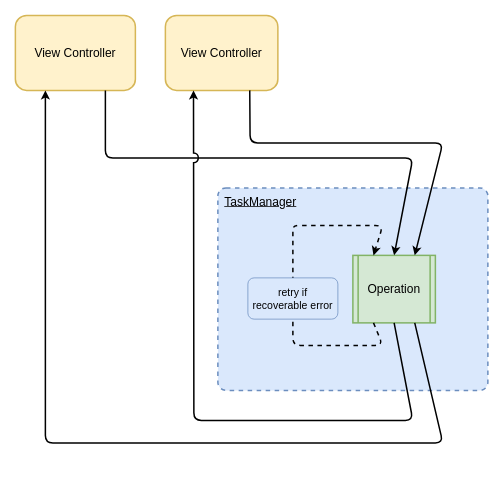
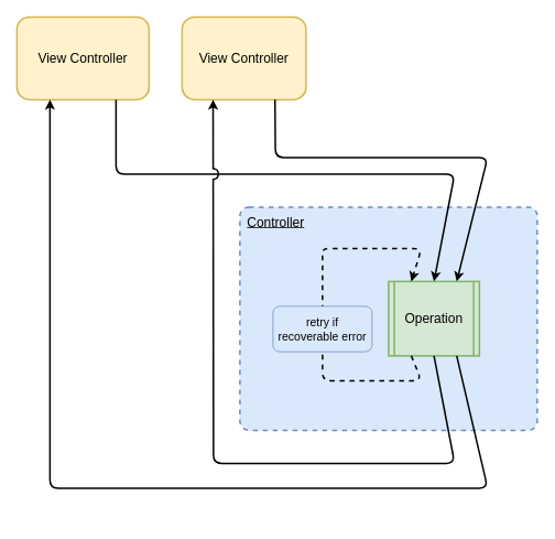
  <mxCell id="0" />
  <mxCell id="1" parent="0" />
- <mxCell id="2" value="&lt;u style=&quot;font-size: 16px;&quot;&gt;TaskManager&lt;/u&gt;" style="rounded=1;whiteSpace=wrap;html=1;shadow=0;strokeColor=#6c8ebf;fillColor=#dae8fc;align=left;labelPosition=center;verticalLabelPosition=middle;verticalAlign=top;dashed=1;fontSize=16;arcSize=4;perimeterSpacing=2;spacingTop=2;spacingLeft=7;strokeWidth=2;" parent="1" vertex="1"><mxGeometry x="290" y="250" width="360" height="270" as="geometry" /></mxCell>
+ <mxCell id="2" value="&lt;u style=&quot;font-size: 16px;&quot;&gt;Controller&lt;/u&gt;" style="rounded=1;whiteSpace=wrap;html=1;shadow=0;strokeColor=#6c8ebf;fillColor=#dae8fc;align=left;labelPosition=center;verticalLabelPosition=middle;verticalAlign=top;dashed=1;fontSize=16;arcSize=4;perimeterSpacing=2;spacingTop=2;spacingLeft=7;strokeWidth=2;" parent="1" vertex="1"><mxGeometry x="290" y="250" width="360" height="270" as="geometry" /></mxCell>
  <mxCell id="3" value="View Controller" style="rounded=1;whiteSpace=wrap;html=1;fillColor=#fff2cc;strokeColor=#d6b656;horizontal=1;fontSize=16;strokeWidth=2;" parent="1" vertex="1"><mxGeometry x="20" y="20" width="160" height="100" as="geometry" /></mxCell>
  <mxCell id="4" value="View Controller" style="rounded=1;whiteSpace=wrap;html=1;fillColor=#fff2cc;strokeColor=#d6b656;fontSize=16;strokeWidth=2;" parent="1" vertex="1"><mxGeometry x="220" y="20" width="150" height="100" as="geometry" /></mxCell>
  <mxCell id="5" value="Operation" style="shape=process;whiteSpace=wrap;html=1;backgroundOutline=1;shadow=0;strokeColor=#82b366;fillColor=#d5e8d4;size=0.062;fontSize=16;strokeWidth=2;" parent="1" vertex="1"><mxGeometry x="470" y="340" width="110" height="90" as="geometry" /></mxCell>
  <mxCell id="6" value="" style="endArrow=classic;html=1;exitX=0.75;exitY=1;exitDx=0;exitDy=0;entryX=0.75;entryY=0;entryDx=0;entryDy=0;strokeWidth=2;jumpStyle=none;" parent="1" source="4" target="5" edge="1"><mxGeometry width="50" height="50" relative="1" as="geometry"><mxPoint x="370" y="440" as="sourcePoint" /><mxPoint x="420" y="390" as="targetPoint" /><Array as="points"><mxPoint x="333" y="190" /><mxPoint x="590" y="190" /></Array></mxGeometry></mxCell>
  <mxCell id="7" value="" style="endArrow=classic;html=1;exitX=0.75;exitY=1;exitDx=0;exitDy=0;entryX=0.5;entryY=0;entryDx=0;entryDy=0;strokeWidth=2;" parent="1" source="3" target="5" edge="1"><mxGeometry width="50" height="50" relative="1" as="geometry"><mxPoint x="370" y="440" as="sourcePoint" /><mxPoint x="420" y="390" as="targetPoint" /><Array as="points"><mxPoint x="140" y="210" /><mxPoint x="550" y="210" /></Array></mxGeometry></mxCell>
  <mxCell id="8" value="" style="endArrow=classic;html=1;dashed=1;entryX=0.25;entryY=0;entryDx=0;entryDy=0;exitX=0.25;exitY=1;exitDx=0;exitDy=0;strokeWidth=2;" parent="1" source="5" target="5" edge="1"><mxGeometry width="50" height="50" relative="1" as="geometry"><mxPoint x="210" y="400" as="sourcePoint" /><mxPoint x="260" y="350" as="targetPoint" /><Array as="points"><mxPoint x="510" y="460" /><mxPoint x="390" y="460" /><mxPoint x="390" y="320" /><mxPoint x="390" y="300" /><mxPoint x="510" y="300" /></Array></mxGeometry></mxCell>
  <mxCell id="9" value="retry if &lt;br style=&quot;font-size: 14px;&quot;&gt;recoverable error" style="rounded=1;whiteSpace=wrap;html=1;shadow=0;fillColor=#dae8fc;strokeColor=#6c8ebf;fontSize=14;perimeterSpacing=0;glass=0;sketch=0;" parent="1" vertex="1"><mxGeometry x="330" y="370" width="120" height="55" as="geometry" /></mxCell>
  <mxCell id="10" value="" style="endArrow=classic;html=1;exitX=0.75;exitY=1;exitDx=0;exitDy=0;entryX=0.25;entryY=1;entryDx=0;entryDy=0;strokeWidth=2;" parent="1" source="5" target="3" edge="1"><mxGeometry width="50" height="50" relative="1" as="geometry"><mxPoint x="370" y="430" as="sourcePoint" /><mxPoint x="420" y="380" as="targetPoint" /><Array as="points"><mxPoint x="590" y="590" /><mxPoint x="60" y="590" /></Array></mxGeometry></mxCell>
  <mxCell id="11" value="" style="endArrow=classic;html=1;exitX=0.5;exitY=1;exitDx=0;exitDy=0;entryX=0.25;entryY=1;entryDx=0;entryDy=0;strokeWidth=2;jumpStyle=arc;jumpSize=11;" parent="1" source="5" target="4" edge="1"><mxGeometry width="50" height="50" relative="1" as="geometry"><mxPoint x="760" y="475" as="sourcePoint" /><mxPoint x="10" y="130" as="targetPoint" /><Array as="points"><mxPoint x="550" y="560" /><mxPoint x="258" y="560" /></Array></mxGeometry></mxCell>
  <mxCell id="12" style="edgeStyle=orthogonalEdgeStyle;rounded=0;orthogonalLoop=1;jettySize=auto;html=1;exitX=0;exitY=0;exitDx=400;exitDy=245;exitPerimeter=0;" parent="1" edge="1"><mxGeometry relative="1" as="geometry"><mxPoint x="455" y="630" as="sourcePoint" /><mxPoint x="455" y="630" as="targetPoint" /></mxGeometry></mxCell>
